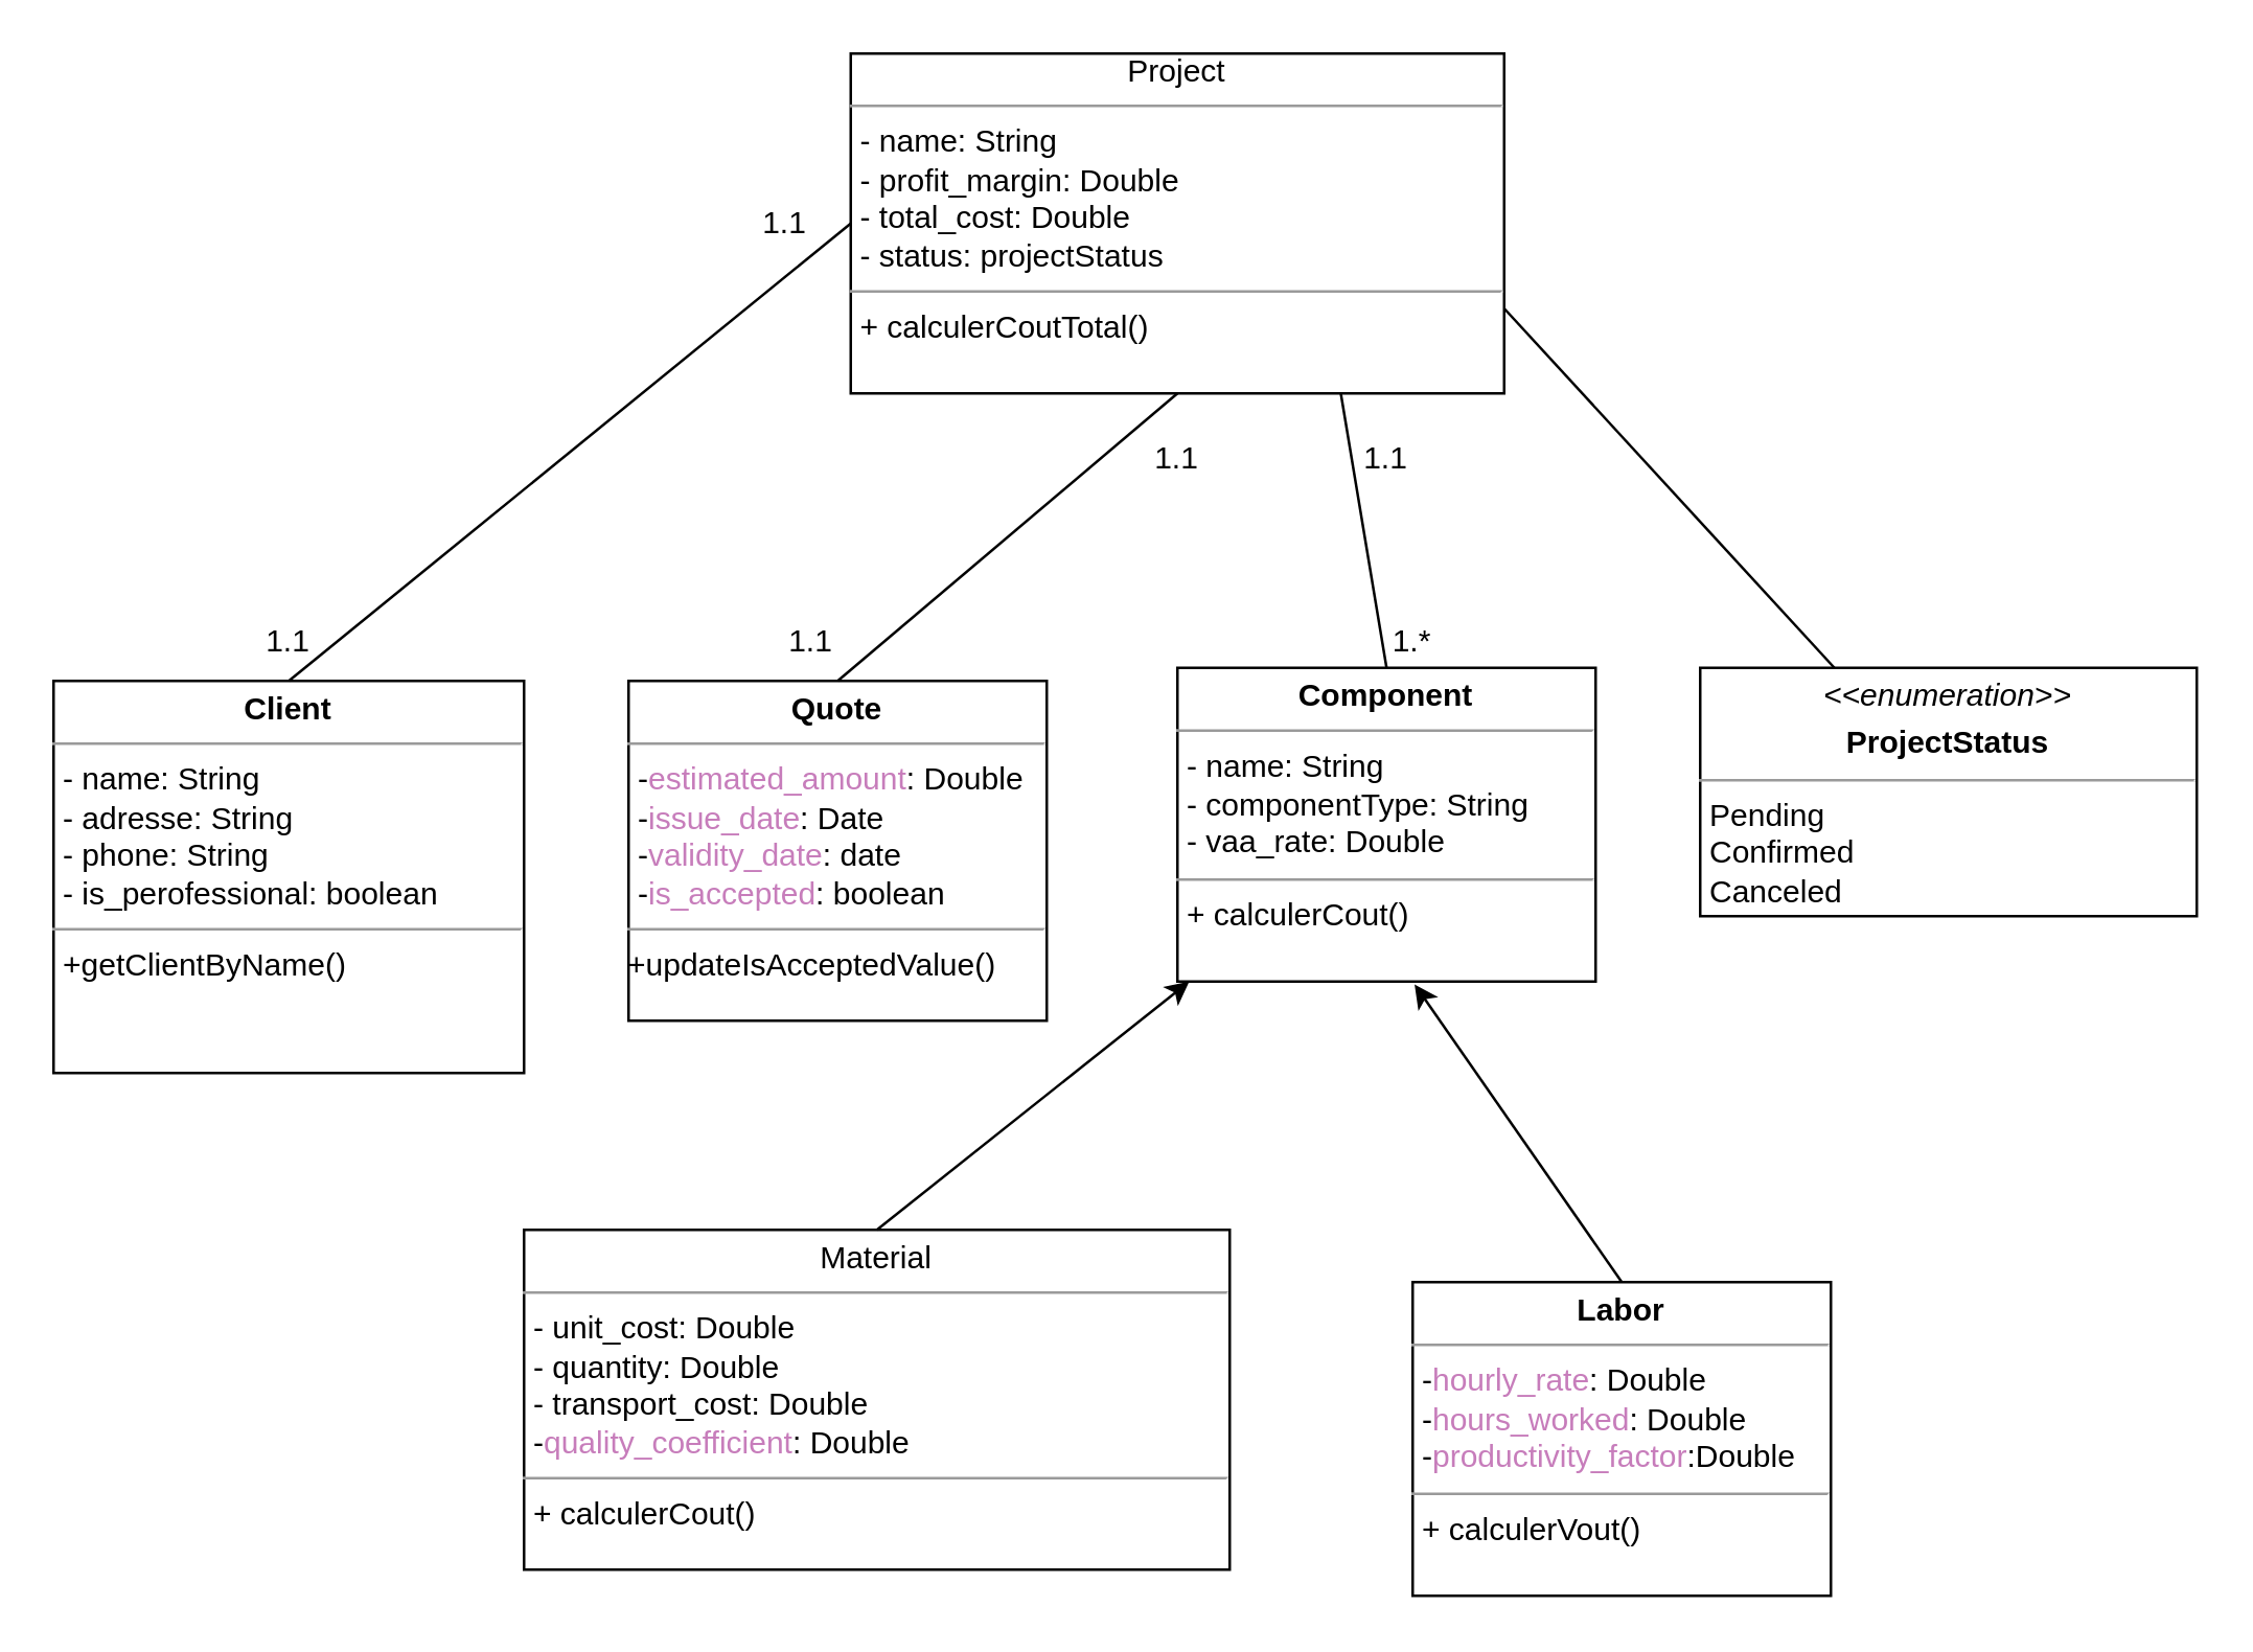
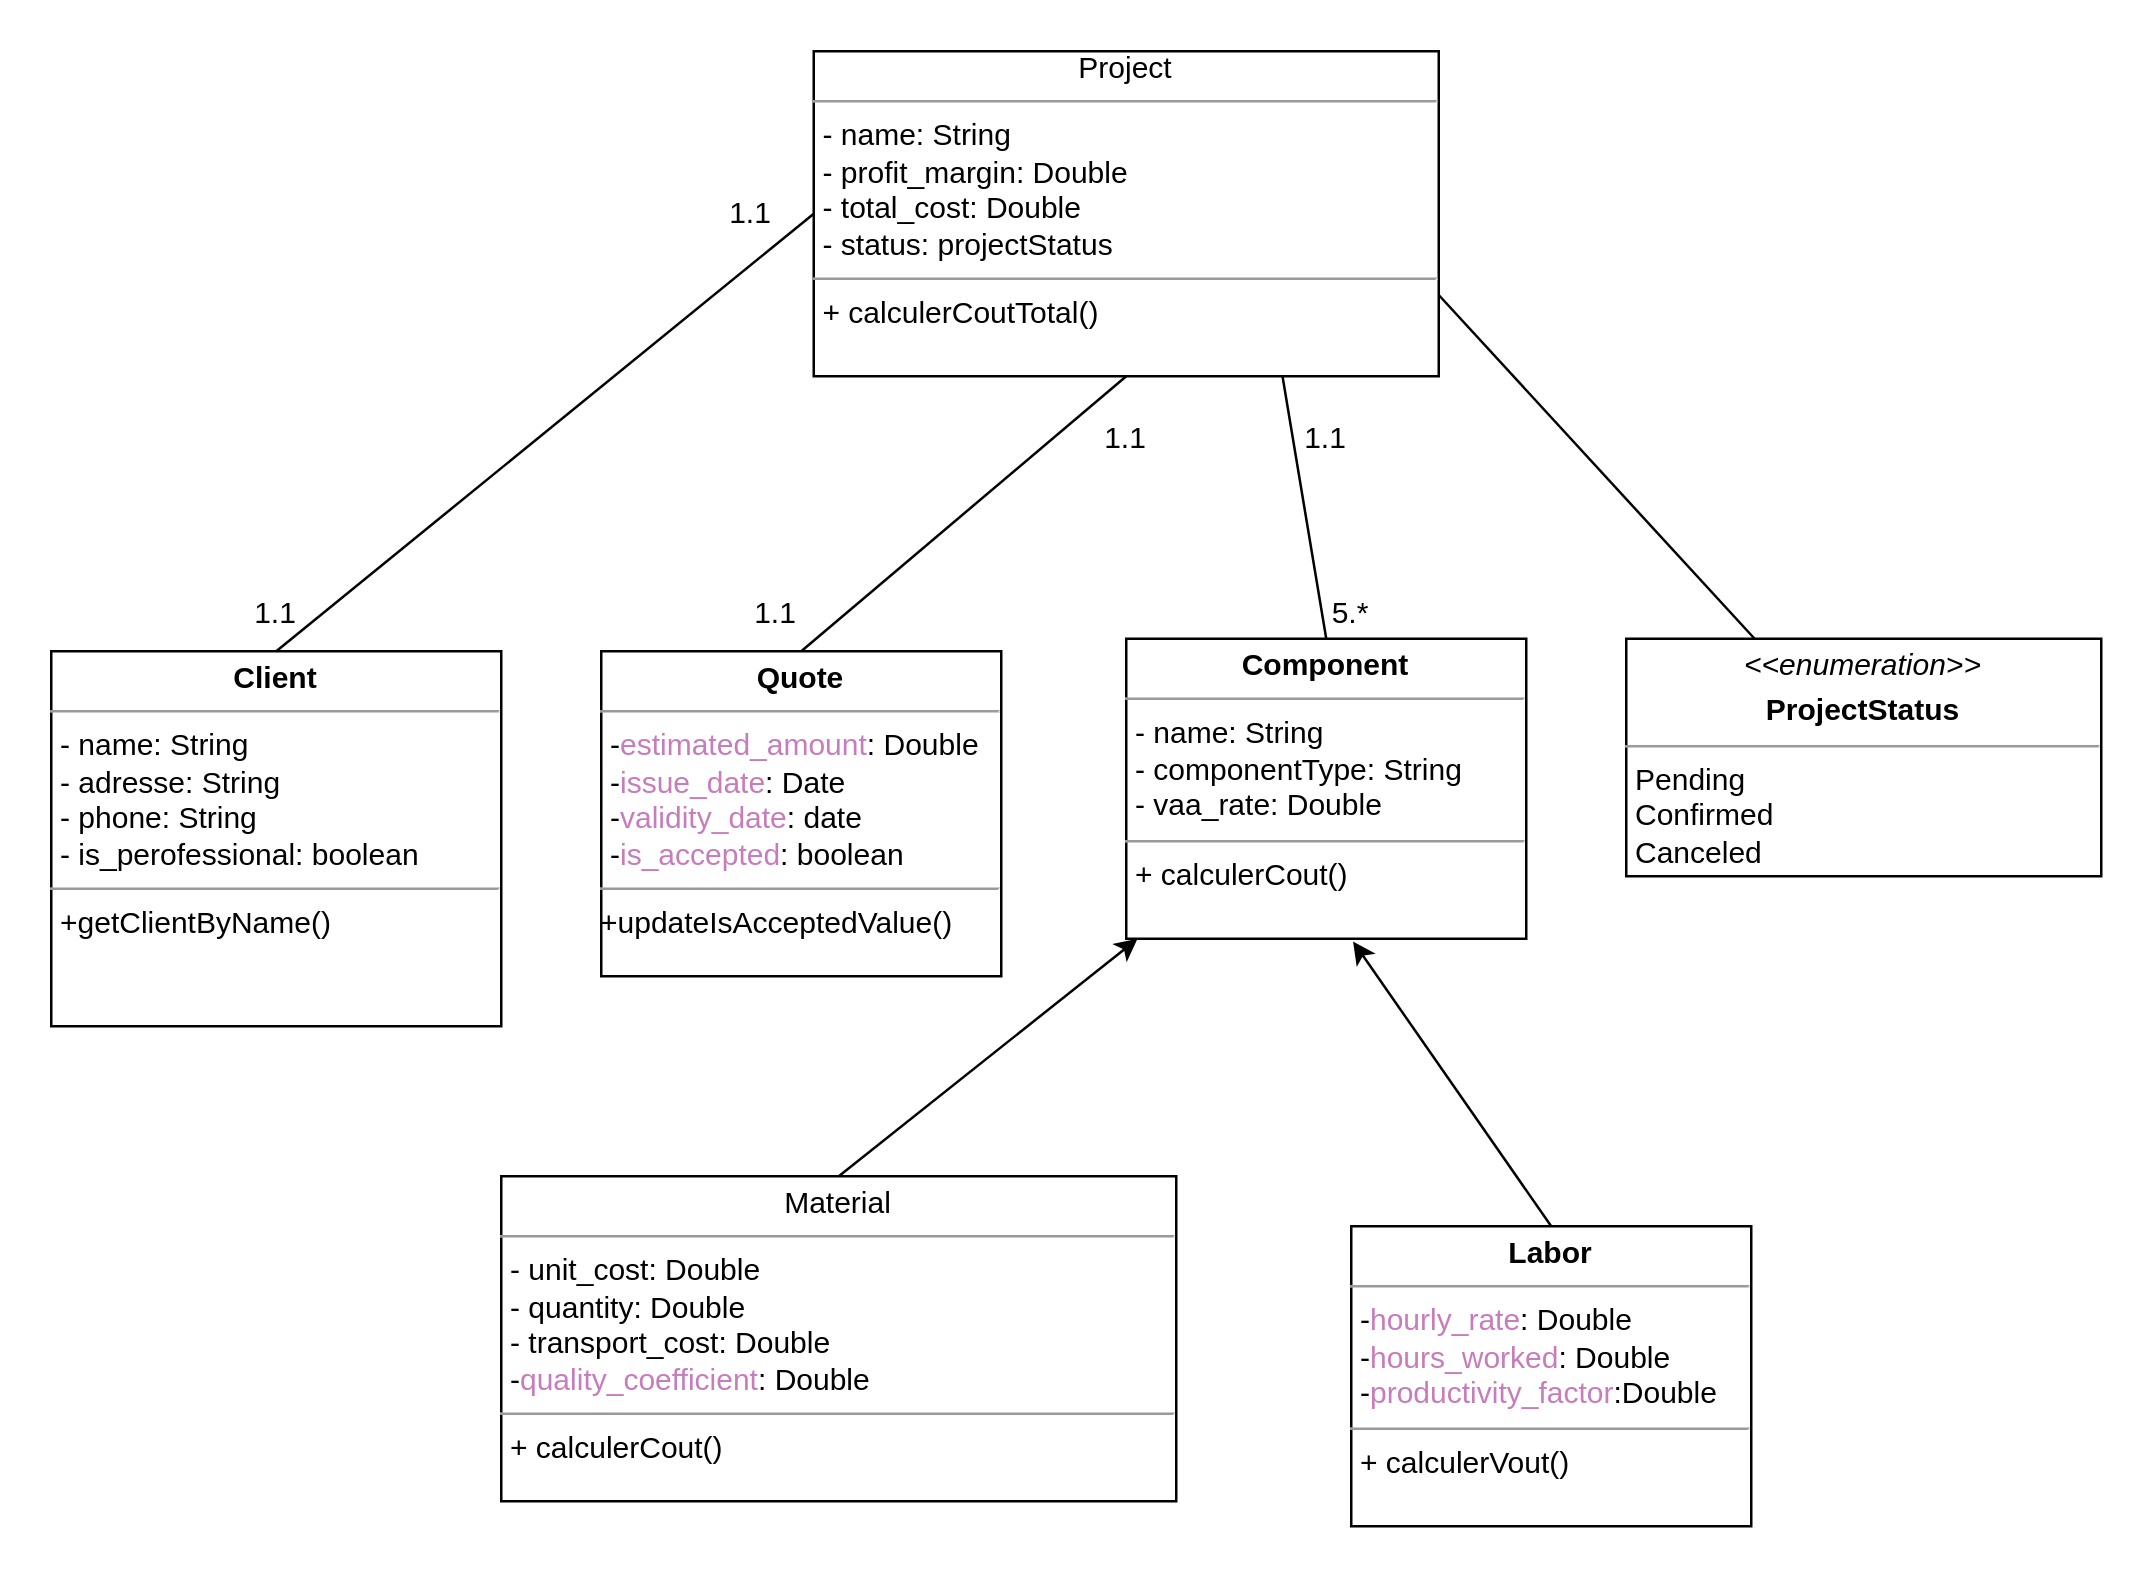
  <mxCell id="0" />
  <mxCell id="1" parent="0" />
  <mxCell id="2" style="edgeStyle=none;rounded=0;orthogonalLoop=1;jettySize=auto;html=1;exitX=0.25;exitY=1;exitDx=0;exitDy=0;" edge="1" parent="1" source="3"><mxGeometry relative="1" as="geometry"><mxPoint x="397.083" y="125" as="targetPoint" /></mxGeometry></mxCell>
  <mxCell id="3" value="&lt;div align=&quot;center&quot;&gt;Project&lt;br&gt;&lt;/div&gt;&lt;hr size=&quot;1&quot;&gt;&lt;p style=&quot;margin:0px;margin-left:4px;&quot;&gt;- name: String&lt;/p&gt;&lt;p style=&quot;margin:0px;margin-left:4px;&quot;&gt;- profit_margin: Double&lt;/p&gt;&lt;p style=&quot;margin:0px;margin-left:4px;&quot;&gt;- total_cost: Double&lt;/p&gt;&lt;p style=&quot;margin:0px;margin-left:4px;&quot;&gt;- status: projectStatus&lt;/p&gt;&lt;hr size=&quot;1&quot;&gt;&lt;p style=&quot;margin:0px;margin-left:4px;&quot;&gt;+ calculerCoutTotal()&lt;/p&gt;" style="verticalAlign=top;align=left;overflow=fill;fontSize=12;fontFamily=Helvetica;html=1;" vertex="1" parent="1"><mxGeometry x="325" y="20" width="250" height="130" as="geometry" /></mxCell>
  <mxCell id="4" value="&lt;p style=&quot;margin:0px;margin-top:4px;text-align:center;&quot;&gt;&lt;b&gt;Client&lt;/b&gt;&lt;/p&gt;&lt;hr size=&quot;1&quot;&gt;&lt;p style=&quot;margin:0px;margin-left:4px;&quot;&gt;- name: String&lt;/p&gt;&lt;p style=&quot;margin:0px;margin-left:4px;&quot;&gt;-&amp;nbsp;adresse: String&lt;/p&gt;&lt;p style=&quot;margin:0px;margin-left:4px;&quot;&gt;- phone: String&lt;/p&gt;&lt;p style=&quot;margin:0px;margin-left:4px;&quot;&gt;- is_perofessional: boolean&lt;/p&gt;&lt;hr size=&quot;1&quot;&gt;&lt;p style=&quot;margin:0px;margin-left:4px;&quot;&gt;+getClientByName()&lt;/p&gt;" style="verticalAlign=top;align=left;overflow=fill;fontSize=12;fontFamily=Helvetica;html=1;" vertex="1" parent="1"><mxGeometry x="20" y="260" width="180" height="150" as="geometry" /></mxCell>
  <mxCell id="5" value="&lt;p style=&quot;margin:0px;margin-top:4px;text-align:center;&quot;&gt;&lt;b&gt;Quote&lt;/b&gt;&lt;/p&gt;&lt;hr size=&quot;1&quot;&gt;&lt;p style=&quot;margin:0px;margin-left:4px;&quot;&gt;-&lt;span style=&quot;color: rgb(199, 125, 187); white-space: pre;&quot;&gt;estimated_amount&lt;/span&gt;&lt;span style=&quot;white-space: nowrap&quot;&gt;: Double&lt;/span&gt;&lt;/p&gt;&lt;p style=&quot;margin:0px;margin-left:4px;&quot;&gt;-&lt;span style=&quot;color: rgb(199, 125, 187); white-space: pre;&quot;&gt;issue_date&lt;/span&gt;&lt;span style=&quot;white-space: nowrap&quot;&gt;: Date&lt;/span&gt;&lt;/p&gt;&lt;p style=&quot;margin:0px;margin-left:4px;&quot;&gt;-&lt;span style=&quot;color: rgb(199, 125, 187); white-space: pre;&quot;&gt;validity_date&lt;/span&gt;&lt;span style=&quot;white-space: nowrap&quot;&gt;: date&lt;/span&gt;&lt;/p&gt;&lt;p style=&quot;margin:0px;margin-left:4px;&quot;&gt;-&lt;span style=&quot;color: rgb(199, 125, 187); white-space: pre;&quot;&gt;is_accepted&lt;/span&gt;&lt;span style=&quot;white-space: nowrap&quot;&gt;: boolean&lt;/span&gt;&lt;/p&gt;&lt;p style=&quot;margin:0px;margin-left:4px;&quot;&gt;&lt;/p&gt;&lt;hr size=&quot;1&quot;&gt;+updateIsAcceptedValue()" style="verticalAlign=top;align=left;overflow=fill;fontSize=12;fontFamily=Helvetica;html=1;" vertex="1" parent="1"><mxGeometry x="240" y="260" width="160" height="130" as="geometry" /></mxCell>
  <mxCell id="6" value="&lt;p style=&quot;margin:0px;margin-top:4px;text-align:center;&quot;&gt;&lt;b&gt;Component&lt;/b&gt;&lt;/p&gt;&lt;hr size=&quot;1&quot;&gt;&lt;p style=&quot;margin:0px;margin-left:4px;&quot;&gt;- name: String&lt;/p&gt;&lt;p style=&quot;margin:0px;margin-left:4px;&quot;&gt;- componentType: String&lt;/p&gt;&lt;p style=&quot;margin:0px;margin-left:4px;&quot;&gt;- vaa_rate: Double&lt;/p&gt;&lt;hr size=&quot;1&quot;&gt;&lt;p style=&quot;margin:0px;margin-left:4px;&quot;&gt;+ calculerCout()&lt;/p&gt;" style="verticalAlign=top;align=left;overflow=fill;fontSize=12;fontFamily=Helvetica;html=1;" vertex="1" parent="1"><mxGeometry x="450" y="255" width="160" height="120" as="geometry" /></mxCell>
  <mxCell id="7" value="&lt;p style=&quot;margin:0px;margin-top:4px;text-align:center;&quot;&gt;&lt;i&gt;&amp;lt;&amp;lt;enumeration&amp;gt;&amp;gt;&lt;/i&gt;&lt;b&gt;&lt;br&gt;&lt;/b&gt;&lt;/p&gt;&lt;p style=&quot;margin:0px;margin-top:4px;text-align:center;&quot;&gt;&lt;b&gt;ProjectStatus&lt;/b&gt;&lt;br&gt;&lt;/p&gt;&lt;hr size=&quot;1&quot;&gt;&lt;p style=&quot;margin:0px;margin-left:4px;&quot;&gt;Pending&lt;/p&gt;&lt;p style=&quot;margin:0px;margin-left:4px;&quot;&gt;Confirmed&lt;br&gt;&lt;/p&gt;&lt;p style=&quot;margin:0px;margin-left:4px;&quot;&gt;Canceled&lt;/p&gt;" style="verticalAlign=top;align=left;overflow=fill;fontSize=12;fontFamily=Helvetica;html=1;" vertex="1" parent="1"><mxGeometry x="650" y="255" width="190" height="95" as="geometry" /></mxCell>
  <mxCell id="8" value="&lt;p style=&quot;margin:0px;margin-top:4px;text-align:center;&quot;&gt;Material&lt;br&gt;&lt;/p&gt;&lt;hr size=&quot;1&quot;&gt;&lt;p style=&quot;margin:0px;margin-left:4px;&quot;&gt;- unit_cost: Double&lt;/p&gt;&lt;p style=&quot;margin:0px;margin-left:4px;&quot;&gt;- quantity: Double&lt;/p&gt;&lt;p style=&quot;margin:0px;margin-left:4px;&quot;&gt;- transport_cost: Double&lt;/p&gt;&lt;p style=&quot;margin:0px;margin-left:4px;&quot;&gt;-&lt;span style=&quot;color: rgb(199, 125, 187); white-space: pre;&quot;&gt;quality_coefficient&lt;/span&gt;: Double&lt;/p&gt;&lt;hr size=&quot;1&quot;&gt;&lt;p style=&quot;margin:0px;margin-left:4px;&quot;&gt;+ calculerCout()&lt;/p&gt;" style="verticalAlign=top;align=left;overflow=fill;fontSize=12;fontFamily=Helvetica;html=1;" vertex="1" parent="1"><mxGeometry x="200" y="470" width="270" height="130" as="geometry" /></mxCell>
  <mxCell id="9" style="edgeStyle=none;rounded=0;orthogonalLoop=1;jettySize=auto;html=1;exitX=0.5;exitY=0;exitDx=0;exitDy=0;entryX=0.567;entryY=1.009;entryDx=0;entryDy=0;entryPerimeter=0;" edge="1" parent="1" source="10" target="6"><mxGeometry relative="1" as="geometry" /></mxCell>
  <mxCell id="10" value="&lt;p style=&quot;margin:0px;margin-top:4px;text-align:center;&quot;&gt;&lt;b&gt;Labor&lt;/b&gt;&lt;/p&gt;&lt;hr size=&quot;1&quot;&gt;&lt;p style=&quot;margin:0px;margin-left:4px;&quot;&gt;-&lt;span style=&quot;color: rgb(199, 125, 187); white-space: pre;&quot;&gt;hourly_rate&lt;/span&gt;&lt;span style=&quot;white-space: nowrap&quot;&gt;: Double&lt;/span&gt;&lt;/p&gt;&lt;p style=&quot;margin:0px;margin-left:4px;&quot;&gt;-&lt;span style=&quot;color: rgb(199, 125, 187); white-space: pre;&quot;&gt;hours_worked&lt;/span&gt;&lt;span style=&quot;white-space: nowrap&quot;&gt;: Double&lt;/span&gt;&lt;/p&gt;&lt;p style=&quot;margin:0px;margin-left:4px;&quot;&gt;-&lt;span style=&quot;color: rgb(199, 125, 187); white-space: pre;&quot;&gt;productivity_factor&lt;/span&gt;:Double&lt;/p&gt;&lt;hr size=&quot;1&quot;&gt;&lt;p style=&quot;margin:0px;margin-left:4px;&quot;&gt;+ calculerVout()&lt;/p&gt;" style="verticalAlign=top;align=left;overflow=fill;fontSize=12;fontFamily=Helvetica;html=1;" vertex="1" parent="1"><mxGeometry x="540" y="490" width="160" height="120" as="geometry" /></mxCell>
  <mxCell id="11" value="" style="endArrow=none;html=1;rounded=0;exitX=0.5;exitY=0;exitDx=0;exitDy=0;entryX=0.5;entryY=1;entryDx=0;entryDy=0;" edge="1" parent="1" source="5" target="3"><mxGeometry width="50" height="50" relative="1" as="geometry"><mxPoint x="130" y="265" as="sourcePoint" /><mxPoint x="330" y="105" as="targetPoint" /></mxGeometry></mxCell>
  <mxCell id="12" value="" style="endArrow=none;html=1;rounded=0;exitX=0.5;exitY=0;exitDx=0;exitDy=0;entryX=0.75;entryY=1;entryDx=0;entryDy=0;" edge="1" parent="1" source="6" target="3"><mxGeometry width="50" height="50" relative="1" as="geometry"><mxPoint x="330" y="270" as="sourcePoint" /><mxPoint x="455" y="170" as="targetPoint" /></mxGeometry></mxCell>
  <mxCell id="13" value="" style="endArrow=none;html=1;rounded=0;entryX=1;entryY=0.75;entryDx=0;entryDy=0;" edge="1" parent="1" source="7" target="3"><mxGeometry width="50" height="50" relative="1" as="geometry"><mxPoint x="540" y="265" as="sourcePoint" /><mxPoint x="517.5" y="170" as="targetPoint" /></mxGeometry></mxCell>
  <mxCell id="14" value="" style="endArrow=classic;html=1;rounded=0;exitX=0.5;exitY=0;exitDx=0;exitDy=0;" edge="1" parent="1" source="8" target="6"><mxGeometry width="50" height="50" relative="1" as="geometry"><mxPoint x="440" y="560" as="sourcePoint" /><mxPoint x="490" y="510" as="targetPoint" /></mxGeometry></mxCell>
  <mxCell id="15" value="1.1" style="text;html=1;strokeColor=none;fillColor=none;align=center;verticalAlign=middle;whiteSpace=wrap;rounded=0;" vertex="1" parent="1"><mxGeometry x="420" y="160" width="60" height="30" as="geometry" /></mxCell>
  <mxCell id="16" value="1.1" style="text;html=1;strokeColor=none;fillColor=none;align=center;verticalAlign=middle;whiteSpace=wrap;rounded=0;" vertex="1" parent="1"><mxGeometry x="280" y="230" width="60" height="30" as="geometry" /></mxCell>
  <mxCell id="17" value="1.1" style="text;html=1;strokeColor=none;fillColor=none;align=center;verticalAlign=middle;whiteSpace=wrap;rounded=0;" vertex="1" parent="1"><mxGeometry x="270" y="70" width="60" height="30" as="geometry" /></mxCell>
  <mxCell id="18" value="" style="endArrow=none;html=1;rounded=0;exitX=0.5;exitY=0;exitDx=0;exitDy=0;entryX=0;entryY=0.5;entryDx=0;entryDy=0;" edge="1" parent="1" source="4" target="3"><mxGeometry width="50" height="50" relative="1" as="geometry"><mxPoint x="330" y="270" as="sourcePoint" /><mxPoint x="460" y="160" as="targetPoint" /></mxGeometry></mxCell>
  <mxCell id="19" value="1.1" style="text;html=1;strokeColor=none;fillColor=none;align=center;verticalAlign=middle;whiteSpace=wrap;rounded=0;" vertex="1" parent="1"><mxGeometry x="80" y="230" width="60" height="30" as="geometry" /></mxCell>
  <mxCell id="20" value="1.1" style="text;html=1;strokeColor=none;fillColor=none;align=center;verticalAlign=middle;whiteSpace=wrap;rounded=0;" vertex="1" parent="1"><mxGeometry x="500" y="160" width="60" height="30" as="geometry" /></mxCell>
- <mxCell id="21" value="1.*" style="text;html=1;strokeColor=none;fillColor=none;align=center;verticalAlign=middle;whiteSpace=wrap;rounded=0;" vertex="1" parent="1"><mxGeometry x="510" y="230" width="60" height="30" as="geometry" /></mxCell>
+ <mxCell id="21" value="5.*" style="text;html=1;strokeColor=none;fillColor=none;align=center;verticalAlign=middle;whiteSpace=wrap;rounded=0;" vertex="1" parent="1"><mxGeometry x="510" y="230" width="60" height="30" as="geometry" /></mxCell>
